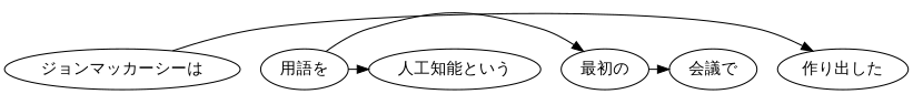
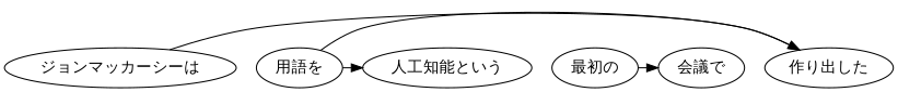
  digraph {
    fontname=Roboto
    node [fontname=Roboto]
    edge [fontname=Roboto]
    "ジョンマッカーシーは"
    "作り出した"
    "最初の"
    "会議で"
    "人工知能という"
    "用語を"
    subgraph sub_1 {
      rank=same
      "ジョンマッカーシーは"
      "作り出した"
      "最初の"
      "会議で"
      "人工知能という"
      "用語を"
    }
    "ジョンマッカーシーは" -> "作り出した"
    "最初の" -> "会議で"
-   "用語を" -> "最初の"
+   "用語を" -> "作り出した"
    "用語を" -> "人工知能という"
  }
